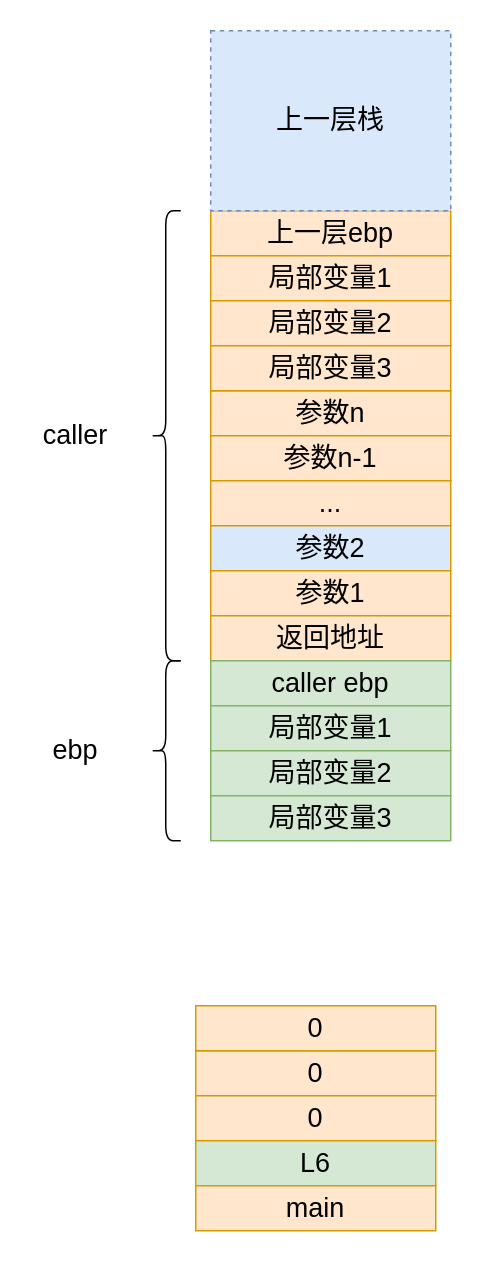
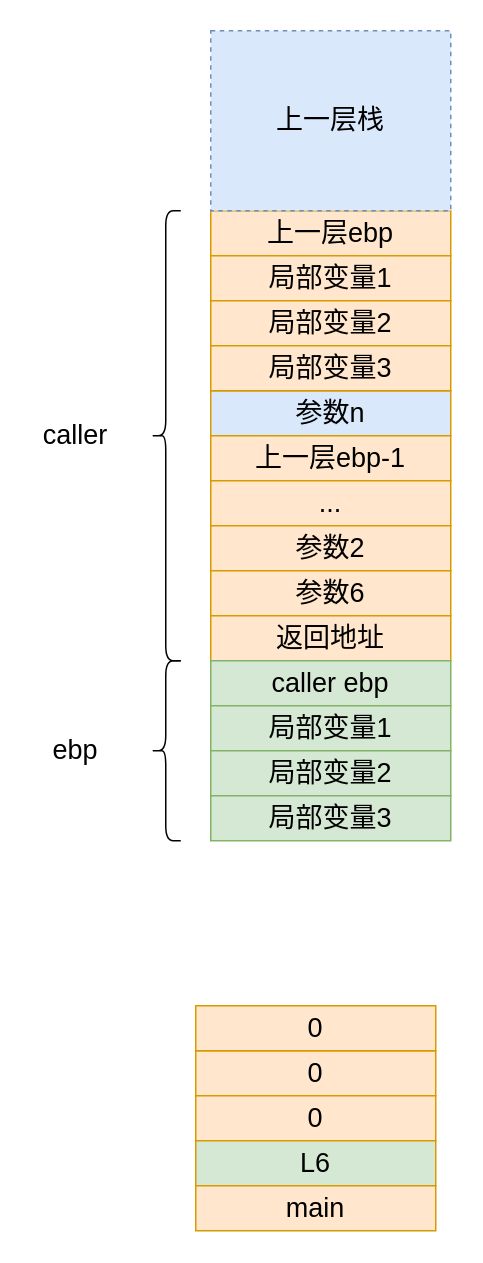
  <mxCell id="0" />
  <mxCell id="1" parent="0" />
- <mxCell id="2" value="&lt;font style=&quot;font-size: 18px;&quot;&gt;参数n&lt;/font&gt;" style="rounded=0;whiteSpace=wrap;html=1;fillColor=#ffe6cc;strokeColor=#d79b00;" vertex="1" parent="1"><mxGeometry x="140" y="260" width="160" height="30" as="geometry" /></mxCell>
- <mxCell id="3" value="&lt;font style=&quot;font-size: 18px;&quot;&gt;参数n-1&lt;/font&gt;" style="rounded=0;whiteSpace=wrap;html=1;fillColor=#ffe6cc;strokeColor=#d79b00;" vertex="1" parent="1"><mxGeometry x="140" y="290" width="160" height="30" as="geometry" /></mxCell>
+ <mxCell id="2" value="&lt;font style=&quot;font-size: 18px;&quot;&gt;参数n&lt;/font&gt;" style="rounded=0;whiteSpace=wrap;html=1;fillColor=#dae8fc;strokeColor=#d79b00;" vertex="1" parent="1"><mxGeometry x="140" y="260" width="160" height="30" as="geometry" /></mxCell>
+ <mxCell id="3" value="&lt;font style=&quot;font-size: 18px;&quot;&gt;上一层ebp-1&lt;/font&gt;" style="rounded=0;whiteSpace=wrap;html=1;fillColor=#ffe6cc;strokeColor=#d79b00;" vertex="1" parent="1"><mxGeometry x="140" y="290" width="160" height="30" as="geometry" /></mxCell>
  <mxCell id="4" value="&lt;span style=&quot;font-size: 18px;&quot;&gt;...&lt;/span&gt;" style="rounded=0;whiteSpace=wrap;html=1;fillColor=#ffe6cc;strokeColor=#d79b00;" vertex="1" parent="1"><mxGeometry x="140" y="320" width="160" height="30" as="geometry" /></mxCell>
- <mxCell id="5" value="&lt;font style=&quot;font-size: 18px;&quot;&gt;参数2&lt;/font&gt;" style="rounded=0;whiteSpace=wrap;html=1;fillColor=#dae8fc;strokeColor=#d79b00;" vertex="1" parent="1"><mxGeometry x="140" y="350" width="160" height="30" as="geometry" /></mxCell>
- <mxCell id="6" value="&lt;font style=&quot;font-size: 18px;&quot;&gt;参数1&lt;/font&gt;" style="rounded=0;whiteSpace=wrap;html=1;fillColor=#ffe6cc;strokeColor=#d79b00;" vertex="1" parent="1"><mxGeometry x="140" y="380" width="160" height="30" as="geometry" /></mxCell>
+ <mxCell id="5" value="&lt;font style=&quot;font-size: 18px;&quot;&gt;参数2&lt;/font&gt;" style="rounded=0;whiteSpace=wrap;html=1;fillColor=#ffe6cc;strokeColor=#d79b00;" vertex="1" parent="1"><mxGeometry x="140" y="350" width="160" height="30" as="geometry" /></mxCell>
+ <mxCell id="6" value="&lt;font style=&quot;font-size: 18px;&quot;&gt;参数6&lt;/font&gt;" style="rounded=0;whiteSpace=wrap;html=1;fillColor=#ffe6cc;strokeColor=#d79b00;" vertex="1" parent="1"><mxGeometry x="140" y="380" width="160" height="30" as="geometry" /></mxCell>
  <mxCell id="7" value="&lt;font style=&quot;font-size: 18px;&quot;&gt;返回地址&lt;/font&gt;" style="rounded=0;whiteSpace=wrap;html=1;fillColor=#ffe6cc;strokeColor=#d79b00;" vertex="1" parent="1"><mxGeometry x="140" y="410" width="160" height="30" as="geometry" /></mxCell>
  <mxCell id="8" value="" style="shape=curlyBracket;whiteSpace=wrap;html=1;rounded=1;labelPosition=left;verticalLabelPosition=middle;align=right;verticalAlign=middle;fontSize=18;" vertex="1" parent="1"><mxGeometry x="100" y="140" width="20" height="300" as="geometry" /></mxCell>
  <mxCell id="9" value="caller" style="text;strokeColor=none;align=center;fillColor=none;html=1;verticalAlign=middle;whiteSpace=wrap;rounded=0;fontSize=18;" vertex="1" parent="1"><mxGeometry x="20" y="275" width="60" height="30" as="geometry" /></mxCell>
  <mxCell id="10" value="ebp" style="text;strokeColor=none;align=center;fillColor=none;html=1;verticalAlign=middle;whiteSpace=wrap;rounded=0;fontSize=18;" vertex="1" parent="1"><mxGeometry x="20" y="485" width="60" height="30" as="geometry" /></mxCell>
  <mxCell id="11" value="" style="shape=curlyBracket;whiteSpace=wrap;html=1;rounded=1;labelPosition=left;verticalLabelPosition=middle;align=right;verticalAlign=middle;fontSize=18;" vertex="1" parent="1"><mxGeometry x="100" y="440" width="20" height="120" as="geometry" /></mxCell>
  <mxCell id="12" value="&lt;span style=&quot;font-size: 18px;&quot;&gt;caller ebp&lt;/span&gt;" style="rounded=0;whiteSpace=wrap;html=1;fillColor=#d5e8d4;strokeColor=#82b366;" vertex="1" parent="1"><mxGeometry x="140" y="440" width="160" height="30" as="geometry" /></mxCell>
  <mxCell id="13" value="&lt;font style=&quot;font-size: 18px;&quot;&gt;局部变量1&lt;/font&gt;" style="rounded=0;whiteSpace=wrap;html=1;fillColor=#d5e8d4;strokeColor=#82b366;" vertex="1" parent="1"><mxGeometry x="140" y="470" width="160" height="30" as="geometry" /></mxCell>
  <mxCell id="14" value="&lt;font style=&quot;font-size: 18px;&quot;&gt;局部变量2&lt;/font&gt;" style="rounded=0;whiteSpace=wrap;html=1;fillColor=#d5e8d4;strokeColor=#82b366;" vertex="1" parent="1"><mxGeometry x="140" y="500" width="160" height="30" as="geometry" /></mxCell>
  <mxCell id="15" value="&lt;font style=&quot;font-size: 18px;&quot;&gt;局部变量3&lt;/font&gt;" style="rounded=0;whiteSpace=wrap;html=1;fillColor=#d5e8d4;strokeColor=#82b366;" vertex="1" parent="1"><mxGeometry x="140" y="530" width="160" height="30" as="geometry" /></mxCell>
  <mxCell id="16" value="&lt;span style=&quot;font-size: 18px;&quot;&gt;上一层ebp&lt;/span&gt;" style="rounded=0;whiteSpace=wrap;html=1;fillColor=#ffe6cc;strokeColor=#d79b00;" vertex="1" parent="1"><mxGeometry x="140" y="140" width="160" height="30" as="geometry" /></mxCell>
  <mxCell id="17" value="&lt;font style=&quot;font-size: 18px;&quot;&gt;局部变量1&lt;/font&gt;" style="rounded=0;whiteSpace=wrap;html=1;fillColor=#ffe6cc;strokeColor=#d79b00;" vertex="1" parent="1"><mxGeometry x="140" y="170" width="160" height="30" as="geometry" /></mxCell>
  <mxCell id="18" value="&lt;font style=&quot;font-size: 18px;&quot;&gt;局部变量2&lt;/font&gt;" style="rounded=0;whiteSpace=wrap;html=1;fillColor=#ffe6cc;strokeColor=#d79b00;" vertex="1" parent="1"><mxGeometry x="140" y="200" width="160" height="30" as="geometry" /></mxCell>
  <mxCell id="19" value="&lt;font style=&quot;font-size: 18px;&quot;&gt;局部变量3&lt;/font&gt;" style="rounded=0;whiteSpace=wrap;html=1;fillColor=#ffe6cc;strokeColor=#d79b00;" vertex="1" parent="1"><mxGeometry x="140" y="230" width="160" height="30" as="geometry" /></mxCell>
  <mxCell id="20" value="&lt;span style=&quot;font-size: 18px;&quot;&gt;上一层栈&lt;/span&gt;" style="rounded=0;whiteSpace=wrap;html=1;fillColor=#dae8fc;strokeColor=#6c8ebf;dashed=1;" vertex="1" parent="1"><mxGeometry x="140" y="20" width="160" height="120" as="geometry" /></mxCell>
  <mxCell id="21" value="&lt;span style=&quot;font-size: 18px;&quot;&gt;0&lt;/span&gt;" style="rounded=0;whiteSpace=wrap;html=1;fillColor=#ffe6cc;strokeColor=#d79b00;" vertex="1" parent="1"><mxGeometry x="130" y="700" width="160" height="30" as="geometry" /></mxCell>
  <mxCell id="22" value="&lt;font style=&quot;font-size: 18px;&quot;&gt;0&lt;/font&gt;" style="rounded=0;whiteSpace=wrap;html=1;fillColor=#ffe6cc;strokeColor=#d79b00;" vertex="1" parent="1"><mxGeometry x="130" y="730" width="160" height="30" as="geometry" /></mxCell>
  <mxCell id="23" value="&lt;font style=&quot;font-size: 18px;&quot;&gt;L6&lt;/font&gt;" style="rounded=0;whiteSpace=wrap;html=1;fillColor=#d5e8d4;strokeColor=#d79b00;" vertex="1" parent="1"><mxGeometry x="130" y="760" width="160" height="30" as="geometry" /></mxCell>
  <mxCell id="24" value="&lt;span style=&quot;font-size: 18px;&quot;&gt;main&lt;/span&gt;" style="rounded=0;whiteSpace=wrap;html=1;fillColor=#ffe6cc;strokeColor=#d79b00;" vertex="1" parent="1"><mxGeometry x="130" y="790" width="160" height="30" as="geometry" /></mxCell>
  <mxCell id="25" value="&lt;span style=&quot;font-size: 18px;&quot;&gt;0&lt;/span&gt;" style="rounded=0;whiteSpace=wrap;html=1;fillColor=#ffe6cc;strokeColor=#d79b00;" vertex="1" parent="1"><mxGeometry x="130" y="670" width="160" height="30" as="geometry" /></mxCell>
